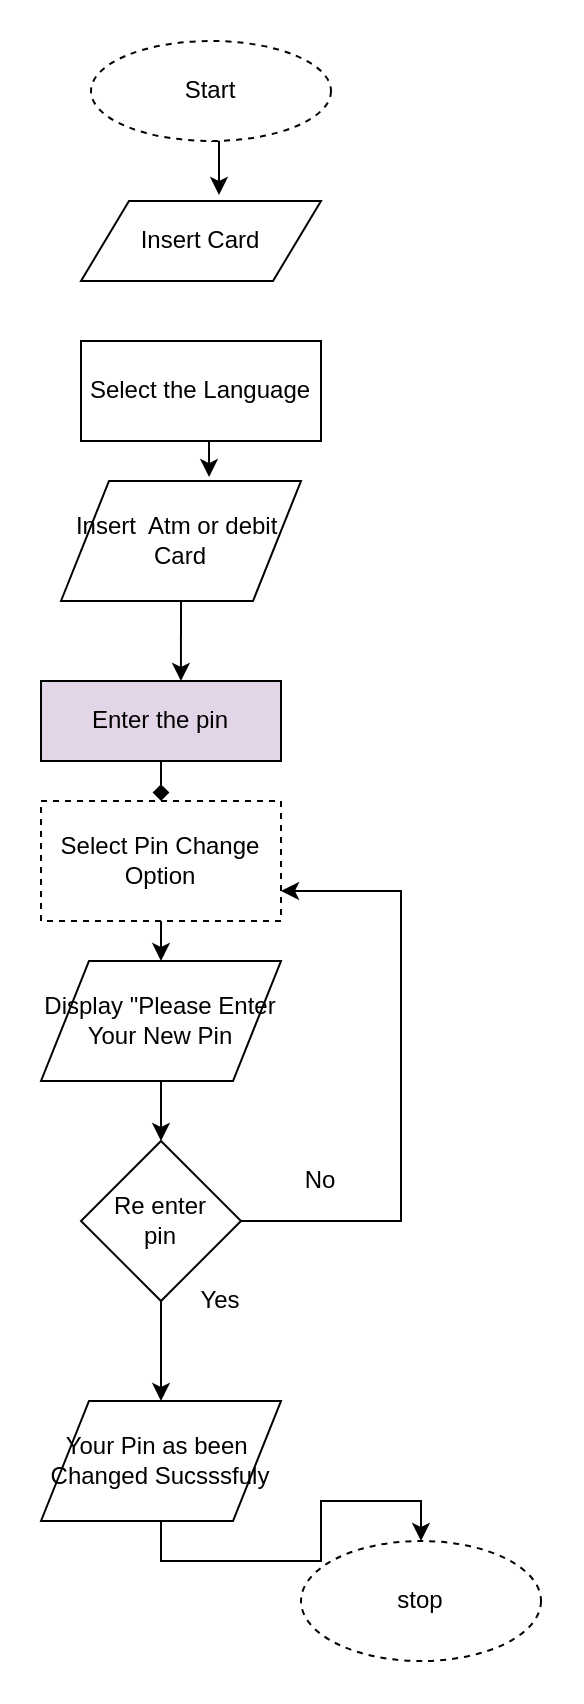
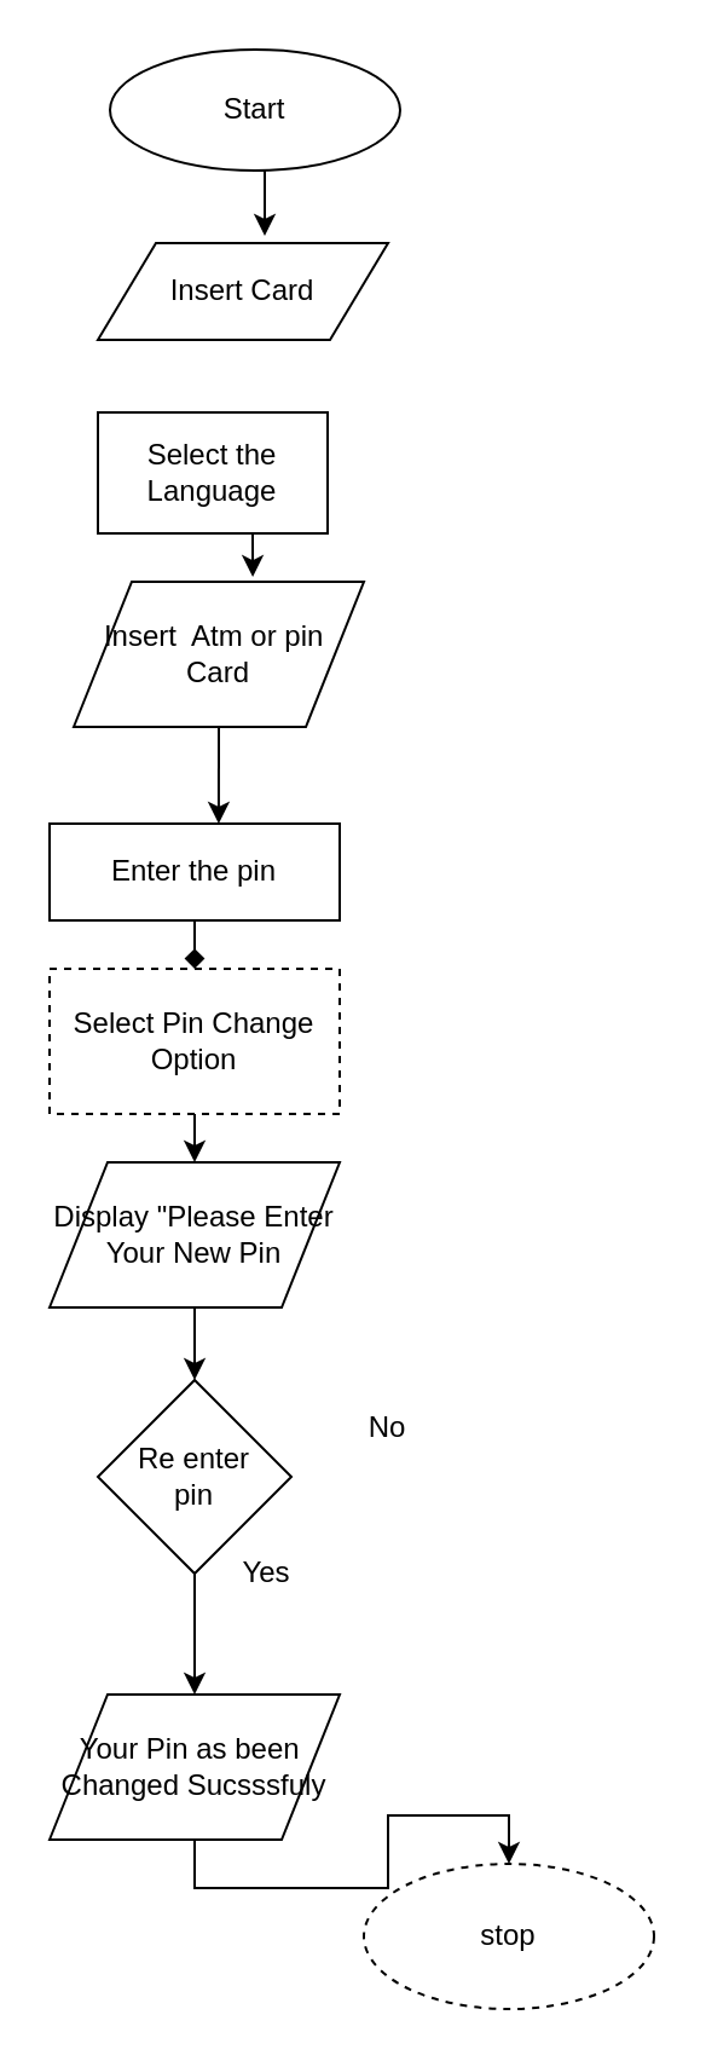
  <mxCell id="0" />
  <mxCell id="1" parent="0" />
  <mxCell id="2" style="edgeStyle=orthogonalEdgeStyle;rounded=0;orthogonalLoop=1;jettySize=auto;html=1;exitX=0.5;exitY=1;exitDx=0;exitDy=0;entryX=0.575;entryY=-0.075;entryDx=0;entryDy=0;entryPerimeter=0;" parent="1" source="3" target="4" edge="1"><mxGeometry relative="1" as="geometry" /></mxCell>
- <mxCell id="3" value="Start" style="ellipse;whiteSpace=wrap;html=1;dashed=1;" parent="1" vertex="1"><mxGeometry x="45" y="20" width="120" height="50" as="geometry" /></mxCell>
+ <mxCell id="3" value="Start" style="ellipse;whiteSpace=wrap;html=1;" parent="1" vertex="1"><mxGeometry x="45" y="20" width="120" height="50" as="geometry" /></mxCell>
  <mxCell id="4" value="Insert Card" style="shape=parallelogram;perimeter=parallelogramPerimeter;whiteSpace=wrap;html=1;" parent="1" vertex="1"><mxGeometry x="40" y="100" width="120" height="40" as="geometry" /></mxCell>
  <mxCell id="5" style="edgeStyle=orthogonalEdgeStyle;rounded=0;orthogonalLoop=1;jettySize=auto;html=1;exitX=0.5;exitY=1;exitDx=0;exitDy=0;entryX=0.617;entryY=-0.033;entryDx=0;entryDy=0;entryPerimeter=0;" parent="1" source="6" target="8" edge="1"><mxGeometry relative="1" as="geometry" /></mxCell>
- <mxCell id="6" value="Select the Language" style="rounded=0;whiteSpace=wrap;html=1;" parent="1" vertex="1"><mxGeometry x="40" y="170" width="120" height="50" as="geometry" /></mxCell>
+ <mxCell id="6" value="Select the Language" style="rounded=0;whiteSpace=wrap;html=1;" parent="1" vertex="1"><mxGeometry x="40" y="170" width="95" height="50" as="geometry" /></mxCell>
  <mxCell id="7" style="edgeStyle=orthogonalEdgeStyle;rounded=0;orthogonalLoop=1;jettySize=auto;html=1;exitX=0.5;exitY=1;exitDx=0;exitDy=0;entryX=0.583;entryY=0;entryDx=0;entryDy=0;entryPerimeter=0;" parent="1" source="8" target="10" edge="1"><mxGeometry relative="1" as="geometry" /></mxCell>
- <mxCell id="8" value="Insert&amp;nbsp; Atm or debit&amp;nbsp;&lt;br&gt;Card" style="shape=parallelogram;perimeter=parallelogramPerimeter;whiteSpace=wrap;html=1;" parent="1" vertex="1"><mxGeometry x="30" y="240" width="120" height="60" as="geometry" /></mxCell>
+ <mxCell id="8" value="Insert&amp;nbsp; Atm or pin&amp;nbsp;&lt;br&gt;Card" style="shape=parallelogram;perimeter=parallelogramPerimeter;whiteSpace=wrap;html=1;" parent="1" vertex="1"><mxGeometry x="30" y="240" width="120" height="60" as="geometry" /></mxCell>
  <mxCell id="9" style="edgeStyle=orthogonalEdgeStyle;rounded=0;orthogonalLoop=1;jettySize=auto;html=1;exitX=0.5;exitY=1;exitDx=0;exitDy=0;entryX=0.5;entryY=0;entryDx=0;entryDy=0;endArrow=diamond;" parent="1" source="10" target="12" edge="1"><mxGeometry relative="1" as="geometry" /></mxCell>
- <mxCell id="10" value="Enter the pin" style="rounded=0;whiteSpace=wrap;html=1;fillColor=#e1d5e7;" parent="1" vertex="1"><mxGeometry x="20" y="340" width="120" height="40" as="geometry" /></mxCell>
+ <mxCell id="10" value="Enter the pin" style="rounded=0;whiteSpace=wrap;html=1;" parent="1" vertex="1"><mxGeometry x="20" y="340" width="120" height="40" as="geometry" /></mxCell>
  <mxCell id="11" style="edgeStyle=orthogonalEdgeStyle;rounded=0;orthogonalLoop=1;jettySize=auto;html=1;exitX=0.5;exitY=1;exitDx=0;exitDy=0;entryX=0.5;entryY=0;entryDx=0;entryDy=0;" parent="1" source="12" target="14" edge="1"><mxGeometry relative="1" as="geometry" /></mxCell>
  <mxCell id="12" value="Select Pin Change Option" style="rounded=0;whiteSpace=wrap;html=1;dashed=1;" parent="1" vertex="1"><mxGeometry x="20" y="400" width="120" height="60" as="geometry" /></mxCell>
  <mxCell id="13" style="edgeStyle=orthogonalEdgeStyle;rounded=0;orthogonalLoop=1;jettySize=auto;html=1;entryX=0.5;entryY=0;entryDx=0;entryDy=0;" parent="1" source="14" target="17" edge="1"><mxGeometry relative="1" as="geometry" /></mxCell>
  <mxCell id="14" value="Display &quot;Please Enter&lt;br&gt;Your New Pin" style="shape=parallelogram;perimeter=parallelogramPerimeter;whiteSpace=wrap;html=1;" parent="1" vertex="1"><mxGeometry x="20" y="480" width="120" height="60" as="geometry" /></mxCell>
  <mxCell id="15" style="edgeStyle=orthogonalEdgeStyle;rounded=0;orthogonalLoop=1;jettySize=auto;html=1;exitX=0.5;exitY=1;exitDx=0;exitDy=0;entryX=0.5;entryY=0;entryDx=0;entryDy=0;" parent="1" source="17" target="19" edge="1"><mxGeometry relative="1" as="geometry" /></mxCell>
- <mxCell id="16" style="edgeStyle=orthogonalEdgeStyle;rounded=0;orthogonalLoop=1;jettySize=auto;html=1;exitX=1;exitY=0.5;exitDx=0;exitDy=0;entryX=1;entryY=0.75;entryDx=0;entryDy=0;" parent="1" source="17" target="12" edge="1"><mxGeometry relative="1" as="geometry"><mxPoint x="220" y="451" as="targetPoint" /><Array as="points"><mxPoint x="200" y="610" /><mxPoint x="200" y="445" /></Array></mxGeometry></mxCell>
  <mxCell id="17" value="Re enter&lt;br&gt;pin" style="rhombus;whiteSpace=wrap;html=1;" parent="1" vertex="1"><mxGeometry x="40" y="570" width="80" height="80" as="geometry" /></mxCell>
  <mxCell id="18" style="edgeStyle=orthogonalEdgeStyle;rounded=0;orthogonalLoop=1;jettySize=auto;html=1;exitX=0.5;exitY=1;exitDx=0;exitDy=0;" parent="1" source="19" target="20" edge="1"><mxGeometry relative="1" as="geometry" /></mxCell>
  <mxCell id="19" value="Your Pin as been&amp;nbsp;&lt;br&gt;Changed Sucsssfuly" style="shape=parallelogram;perimeter=parallelogramPerimeter;whiteSpace=wrap;html=1;" parent="1" vertex="1"><mxGeometry x="20" y="700" width="120" height="60" as="geometry" /></mxCell>
  <mxCell id="20" value="stop" style="ellipse;whiteSpace=wrap;html=1;dashed=1;" parent="1" vertex="1"><mxGeometry x="150" y="770" width="120" height="60" as="geometry" /></mxCell>
  <mxCell id="21" value="Yes" style="text;html=1;strokeColor=none;fillColor=none;align=center;verticalAlign=middle;whiteSpace=wrap;rounded=0;" parent="1" vertex="1"><mxGeometry x="90" y="640" width="40" height="20" as="geometry" /></mxCell>
  <mxCell id="22" value="No" style="text;html=1;strokeColor=none;fillColor=none;align=center;verticalAlign=middle;whiteSpace=wrap;rounded=0;" parent="1" vertex="1"><mxGeometry x="140" y="580" width="40" height="20" as="geometry" /></mxCell>
